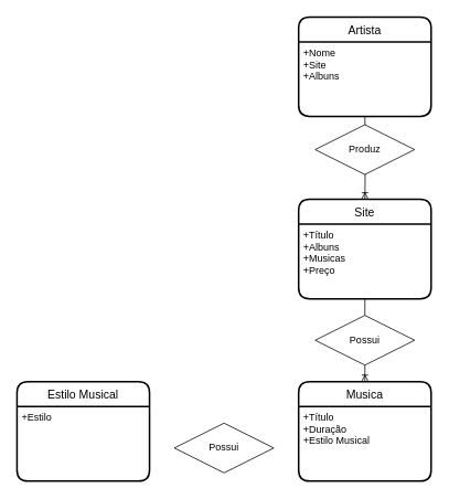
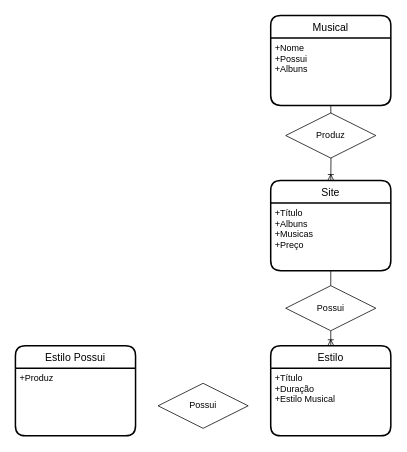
  <mxCell id="0" />
  <mxCell id="1" parent="0" />
  <mxCell id="2" value="Site" style="swimlane;childLayout=stackLayout;horizontal=1;startSize=30;horizontalStack=0;rounded=1;fontSize=14;fontStyle=0;strokeWidth=2;resizeParent=0;resizeLast=1;shadow=0;dashed=0;align=center;" vertex="1" parent="1"><mxGeometry x="360" y="240" width="160" height="120" as="geometry" /></mxCell>
  <mxCell id="3" value="+Título&#10;+Albuns&#10;+Musicas&#10;+Preço" style="align=left;strokeColor=none;fillColor=none;spacingLeft=4;fontSize=12;verticalAlign=top;resizable=0;rotatable=0;part=1;" vertex="1" parent="2"><mxGeometry y="30" width="160" height="90" as="geometry" /></mxCell>
- <mxCell id="4" value="Artista" style="swimlane;childLayout=stackLayout;horizontal=1;startSize=30;horizontalStack=0;rounded=1;fontSize=14;fontStyle=0;strokeWidth=2;resizeParent=0;resizeLast=1;shadow=0;dashed=0;align=center;" vertex="1" parent="1"><mxGeometry x="360" y="20" width="160" height="120" as="geometry" /></mxCell>
- <mxCell id="5" value="+Nome&#10;+Site&#10;+Albuns" style="align=left;strokeColor=none;fillColor=none;spacingLeft=4;fontSize=12;verticalAlign=top;resizable=0;rotatable=0;part=1;" vertex="1" parent="4"><mxGeometry y="30" width="160" height="90" as="geometry" /></mxCell>
- <mxCell id="6" value="Musica" style="swimlane;childLayout=stackLayout;horizontal=1;startSize=30;horizontalStack=0;rounded=1;fontSize=14;fontStyle=0;strokeWidth=2;resizeParent=0;resizeLast=1;shadow=0;dashed=0;align=center;" vertex="1" parent="1"><mxGeometry x="360" y="460" width="160" height="120" as="geometry" /></mxCell>
+ <mxCell id="4" value="Musical" style="swimlane;childLayout=stackLayout;horizontal=1;startSize=30;horizontalStack=0;rounded=1;fontSize=14;fontStyle=0;strokeWidth=2;resizeParent=0;resizeLast=1;shadow=0;dashed=0;align=center;" vertex="1" parent="1"><mxGeometry x="360" y="20" width="160" height="120" as="geometry" /></mxCell>
+ <mxCell id="5" value="+Nome&#10;+Possui&#10;+Albuns" style="align=left;strokeColor=none;fillColor=none;spacingLeft=4;fontSize=12;verticalAlign=top;resizable=0;rotatable=0;part=1;" vertex="1" parent="4"><mxGeometry y="30" width="160" height="90" as="geometry" /></mxCell>
+ <mxCell id="6" value="Estilo" style="swimlane;childLayout=stackLayout;horizontal=1;startSize=30;horizontalStack=0;rounded=1;fontSize=14;fontStyle=0;strokeWidth=2;resizeParent=0;resizeLast=1;shadow=0;dashed=0;align=center;" vertex="1" parent="1"><mxGeometry x="360" y="460" width="160" height="120" as="geometry" /></mxCell>
  <mxCell id="7" value="+Título&#10;+Duração&#10;+Estilo Musical" style="align=left;strokeColor=none;fillColor=none;spacingLeft=4;fontSize=12;verticalAlign=top;resizable=0;rotatable=0;part=1;" vertex="1" parent="6"><mxGeometry y="30" width="160" height="90" as="geometry" /></mxCell>
- <mxCell id="8" value="Estilo Musical" style="swimlane;childLayout=stackLayout;horizontal=1;startSize=30;horizontalStack=0;rounded=1;fontSize=14;fontStyle=0;strokeWidth=2;resizeParent=0;resizeLast=1;shadow=0;dashed=0;align=center;" vertex="1" parent="1"><mxGeometry x="20" y="460" width="160" height="120" as="geometry" /></mxCell>
- <mxCell id="9" value="+Estilo" style="align=left;strokeColor=none;fillColor=none;spacingLeft=4;fontSize=12;verticalAlign=top;resizable=0;rotatable=0;part=1;" vertex="1" parent="8"><mxGeometry y="30" width="160" height="90" as="geometry" /></mxCell>
+ <mxCell id="8" value="Estilo Possui" style="swimlane;childLayout=stackLayout;horizontal=1;startSize=30;horizontalStack=0;rounded=1;fontSize=14;fontStyle=0;strokeWidth=2;resizeParent=0;resizeLast=1;shadow=0;dashed=0;align=center;" vertex="1" parent="1"><mxGeometry x="20" y="460" width="160" height="120" as="geometry" /></mxCell>
+ <mxCell id="9" value="+Produz" style="align=left;strokeColor=none;fillColor=none;spacingLeft=4;fontSize=12;verticalAlign=top;resizable=0;rotatable=0;part=1;" vertex="1" parent="8"><mxGeometry y="30" width="160" height="90" as="geometry" /></mxCell>
  <mxCell id="10" value="" style="fontSize=12;html=1;endArrow=ERoneToMany;rounded=0;entryX=0.5;entryY=0;entryDx=0;entryDy=0;edgeStyle=orthogonalEdgeStyle;" edge="1" parent="1" target="2"><mxGeometry width="100" height="100" relative="1" as="geometry"><mxPoint x="440" y="140" as="sourcePoint" /><mxPoint x="470" y="220" as="targetPoint" /></mxGeometry></mxCell>
  <mxCell id="11" value="" style="fontSize=12;html=1;endArrow=ERoneToMany;rounded=0;entryX=0.5;entryY=0;entryDx=0;entryDy=0;exitX=0.5;exitY=1;exitDx=0;exitDy=0;edgeStyle=orthogonalEdgeStyle;startArrow=none;" edge="1" parent="1" source="13" target="6"><mxGeometry width="100" height="100" relative="1" as="geometry"><mxPoint x="370" y="480" as="sourcePoint" /><mxPoint x="470" y="380" as="targetPoint" /></mxGeometry></mxCell>
  <mxCell id="12" value="Produz" style="shape=rhombus;perimeter=rhombusPerimeter;whiteSpace=wrap;html=1;align=center;" vertex="1" parent="1"><mxGeometry x="380" y="150" width="120" height="60" as="geometry" /></mxCell>
  <mxCell id="13" value="Possui" style="shape=rhombus;perimeter=rhombusPerimeter;whiteSpace=wrap;html=1;align=center;" vertex="1" parent="1"><mxGeometry x="380" y="380" width="120" height="60" as="geometry" /></mxCell>
  <mxCell id="14" value="" style="fontSize=12;html=1;endArrow=none;rounded=0;entryX=0.5;entryY=0;entryDx=0;entryDy=0;exitX=0.5;exitY=1;exitDx=0;exitDy=0;edgeStyle=orthogonalEdgeStyle;" edge="1" parent="1" source="3" target="13"><mxGeometry width="100" height="100" relative="1" as="geometry"><mxPoint x="440" y="360" as="sourcePoint" /><mxPoint x="440" y="430" as="targetPoint" /></mxGeometry></mxCell>
  <mxCell id="15" value="Possui" style="shape=rhombus;perimeter=rhombusPerimeter;whiteSpace=wrap;html=1;align=center;" vertex="1" parent="1"><mxGeometry x="210" y="510" width="120" height="60" as="geometry" /></mxCell>
